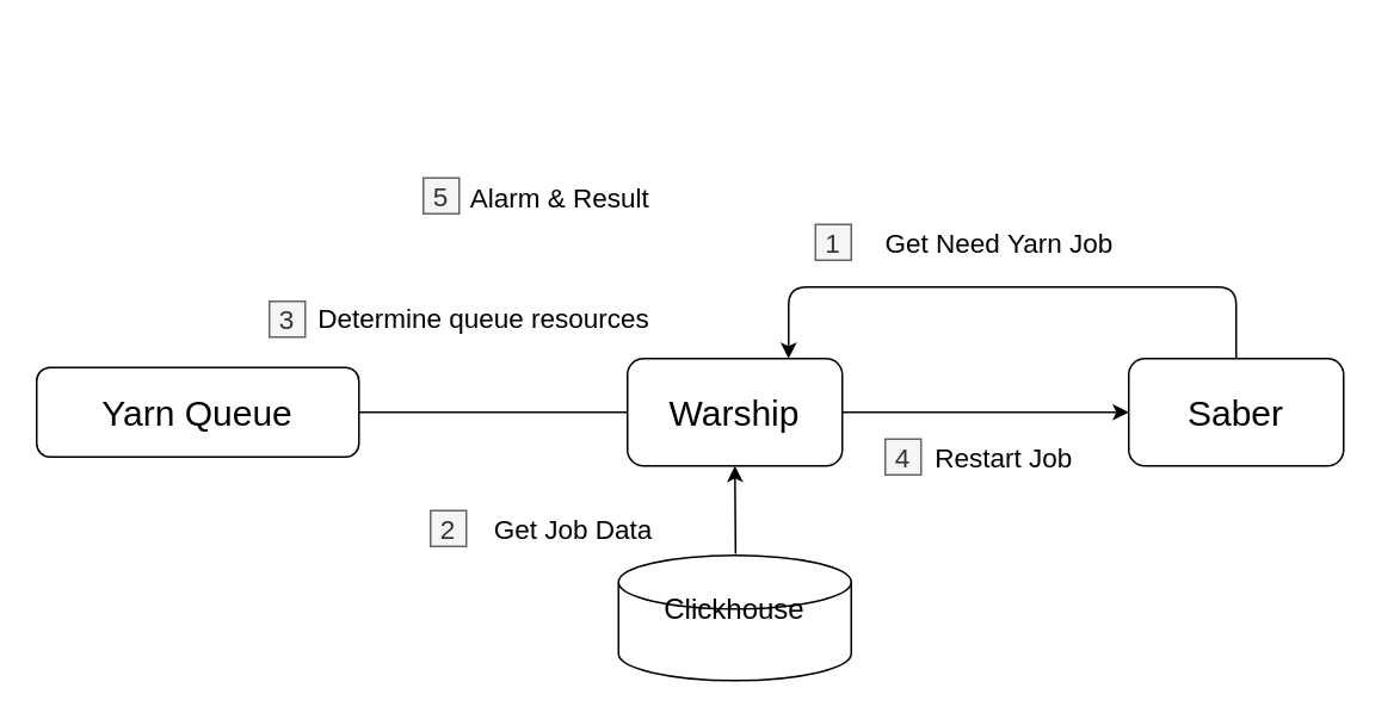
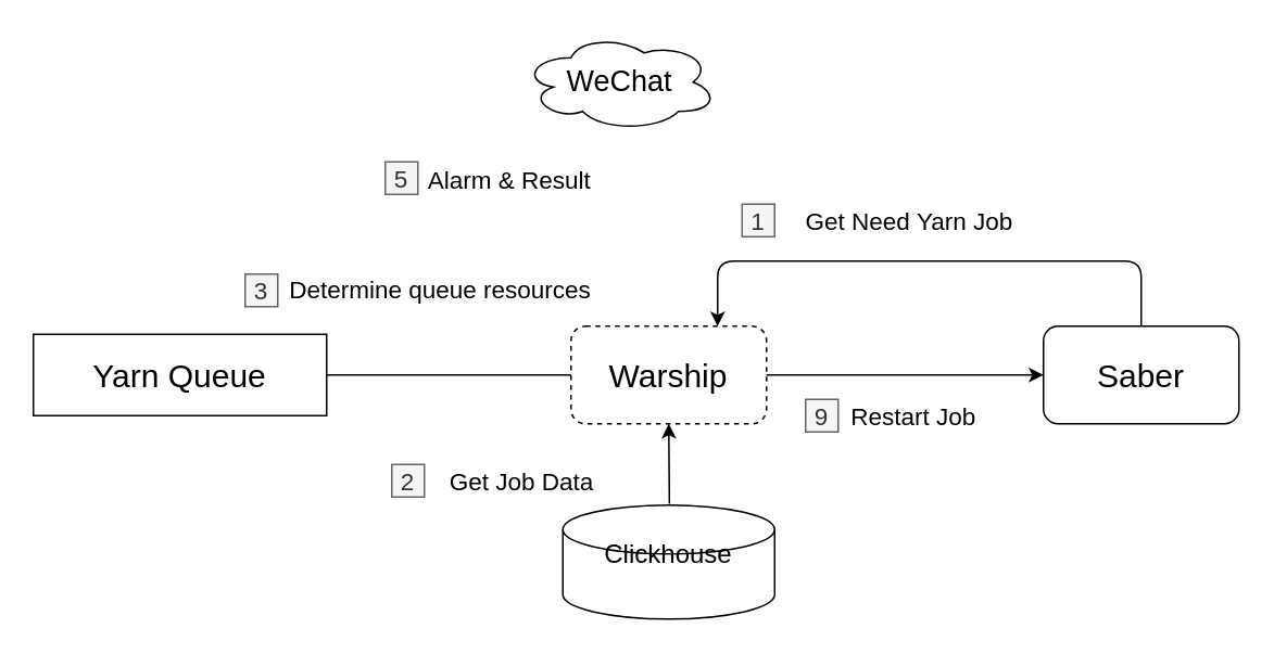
  <mxCell id="0" />
  <mxCell id="1" parent="0" />
  <mxCell id="2" value="" style="shape=cylinder2;whiteSpace=wrap;html=1;boundedLbl=1;backgroundOutline=1;size=15;" vertex="1" parent="1"><mxGeometry x="345" y="310" width="130" height="70" as="geometry" /></mxCell>
- <mxCell id="3" value="&lt;font style=&quot;font-size: 20px&quot;&gt;Warship&lt;/font&gt;" style="rounded=1;whiteSpace=wrap;html=1;" vertex="1" parent="1"><mxGeometry x="350" y="200" width="120" height="60" as="geometry" /></mxCell>
+ <mxCell id="3" value="&lt;font style=&quot;font-size: 20px&quot;&gt;Warship&lt;/font&gt;" style="rounded=1;whiteSpace=wrap;html=1;dashed=1;" vertex="1" parent="1"><mxGeometry x="350" y="200" width="120" height="60" as="geometry" /></mxCell>
  <mxCell id="4" value="&lt;font style=&quot;font-size: 15px&quot;&gt;Get Job Data&lt;/font&gt;" style="text;html=1;strokeColor=none;fillColor=none;align=center;verticalAlign=middle;whiteSpace=wrap;rounded=0;" vertex="1" parent="1"><mxGeometry x="250" y="280" width="140" height="30" as="geometry" /></mxCell>
- <mxCell id="5" value="&lt;font style=&quot;font-size: 20px&quot;&gt;Yarn Queue&lt;/font&gt;" style="rounded=1;whiteSpace=wrap;html=1;" vertex="1" parent="1"><mxGeometry x="20" y="205" width="180" height="50" as="geometry" /></mxCell>
+ <mxCell id="5" value="&lt;font style=&quot;font-size: 20px&quot;&gt;Yarn Queue&lt;/font&gt;" style="whiteSpace=wrap;html=1;rounded=0;" vertex="1" parent="1"><mxGeometry x="20" y="205" width="180" height="50" as="geometry" /></mxCell>
  <mxCell id="6" value="" style="endArrow=none;html=1;exitX=1;exitY=0.5;exitDx=0;exitDy=0;entryX=0;entryY=0.5;entryDx=0;entryDy=0;" edge="1" parent="1" source="5" target="3"><mxGeometry width="50" height="50" relative="1" as="geometry"><mxPoint x="620" y="190" as="sourcePoint" /><mxPoint x="670" y="140" as="targetPoint" /></mxGeometry></mxCell>
  <mxCell id="7" value="&lt;div&gt;&lt;span style=&quot;font-size: 15px&quot;&gt;Determine queue resources&lt;/span&gt;&lt;/div&gt;&lt;div&gt;&lt;br&gt;&lt;/div&gt;" style="text;html=1;strokeColor=none;fillColor=none;align=center;verticalAlign=middle;whiteSpace=wrap;rounded=0;" vertex="1" parent="1"><mxGeometry x="160" y="170" width="220" height="30" as="geometry" /></mxCell>
- <mxCell id="8" value="&lt;font style=&quot;font-size: 20px&quot;&gt;Saber&lt;/font&gt;" style="rounded=1;whiteSpace=wrap;html=1;" vertex="1" parent="1"><mxGeometry x="630" y="200" width="120" height="60" as="geometry" /></mxCell>
+ <mxCell id="8" value="&lt;font style=&quot;font-size: 20px&quot;&gt;Saber&lt;/font&gt;" style="rounded=1;whiteSpace=wrap;html=1;" vertex="1" parent="1"><mxGeometry x="640" y="200" width="120" height="60" as="geometry" /></mxCell>
  <mxCell id="9" value="" style="edgeStyle=elbowEdgeStyle;elbow=vertical;endArrow=classic;html=1;exitX=0.5;exitY=0;exitDx=0;exitDy=0;entryX=0.75;entryY=0;entryDx=0;entryDy=0;" edge="1" parent="1" source="8" target="3"><mxGeometry width="50" height="50" relative="1" as="geometry"><mxPoint x="640" y="360" as="sourcePoint" /><mxPoint x="430" y="130" as="targetPoint" /><Array as="points"><mxPoint x="540" y="160" /></Array></mxGeometry></mxCell>
  <mxCell id="10" value="" style="endArrow=classic;html=1;exitX=1;exitY=0.5;exitDx=0;exitDy=0;entryX=0;entryY=0.5;entryDx=0;entryDy=0;" edge="1" parent="1" source="3" target="8"><mxGeometry width="50" height="50" relative="1" as="geometry"><mxPoint x="600" y="340" as="sourcePoint" /><mxPoint x="650" y="290" as="targetPoint" /></mxGeometry></mxCell>
  <mxCell id="11" value="&lt;font style=&quot;font-size: 15px&quot;&gt;Get Need&amp;nbsp;Yarn Job&amp;nbsp;&lt;/font&gt;" style="text;html=1;strokeColor=none;fillColor=none;align=center;verticalAlign=middle;whiteSpace=wrap;rounded=0;" vertex="1" parent="1"><mxGeometry x="470" y="120" width="180" height="30" as="geometry" /></mxCell>
  <mxCell id="12" value="&lt;font style=&quot;font-size: 15px&quot;&gt;Restart Job&lt;/font&gt;" style="text;html=1;strokeColor=none;fillColor=none;align=center;verticalAlign=middle;whiteSpace=wrap;rounded=0;" vertex="1" parent="1"><mxGeometry x="497.5" y="240" width="125" height="30" as="geometry" /></mxCell>
  <mxCell id="13" value="&lt;font style=&quot;font-size: 15px&quot;&gt;2&lt;/font&gt;" style="text;html=1;strokeColor=#666666;fillColor=#f5f5f5;align=center;verticalAlign=middle;whiteSpace=wrap;rounded=0;fontColor=#333333;" vertex="1" parent="1"><mxGeometry x="240" y="285" width="20" height="20" as="geometry" /></mxCell>
  <mxCell id="14" value="&lt;font style=&quot;font-size: 15px&quot;&gt;1&lt;/font&gt;" style="text;html=1;strokeColor=#666666;fillColor=#f5f5f5;align=center;verticalAlign=middle;whiteSpace=wrap;rounded=0;fontColor=#333333;" vertex="1" parent="1"><mxGeometry x="455" y="125" width="20" height="20" as="geometry" /></mxCell>
  <mxCell id="15" value="&lt;font style=&quot;font-size: 15px&quot;&gt;3&lt;/font&gt;" style="text;html=1;strokeColor=#666666;fillColor=#f5f5f5;align=center;verticalAlign=middle;whiteSpace=wrap;rounded=0;fontColor=#333333;" vertex="1" parent="1"><mxGeometry x="150" y="168" width="20" height="20" as="geometry" /></mxCell>
- <mxCell id="16" value="&lt;font style=&quot;font-size: 15px&quot;&gt;4&lt;/font&gt;" style="text;html=1;strokeColor=#666666;fillColor=#f5f5f5;align=center;verticalAlign=middle;whiteSpace=wrap;rounded=0;fontColor=#333333;" vertex="1" parent="1"><mxGeometry x="494" y="245" width="20" height="20" as="geometry" /></mxCell>
+ <mxCell id="16" value="&lt;font style=&quot;font-size: 15px&quot;&gt;9&lt;/font&gt;" style="text;html=1;strokeColor=#666666;fillColor=#f5f5f5;align=center;verticalAlign=middle;whiteSpace=wrap;rounded=0;fontColor=#333333;" vertex="1" parent="1"><mxGeometry x="494" y="245" width="20" height="20" as="geometry" /></mxCell>
  <mxCell id="17" value="" style="endArrow=classic;html=1;exitX=0.503;exitY=-0.012;exitDx=0;exitDy=0;exitPerimeter=0;entryX=0.5;entryY=1;entryDx=0;entryDy=0;" edge="1" parent="1" source="2" target="3"><mxGeometry width="50" height="50" relative="1" as="geometry"><mxPoint x="530" y="390" as="sourcePoint" /><mxPoint x="580" y="340" as="targetPoint" /></mxGeometry></mxCell>
  <mxCell id="18" value="&lt;font style=&quot;font-size: 16px&quot;&gt;Clickhouse&lt;/font&gt;" style="text;html=1;strokeColor=none;fillColor=none;align=center;verticalAlign=middle;whiteSpace=wrap;rounded=0;" vertex="1" parent="1"><mxGeometry x="355" y="325" width="110" height="30" as="geometry" /></mxCell>
+ <mxCell id="19" value="&lt;font style=&quot;font-size: 18px&quot;&gt;WeChat&lt;/font&gt;" style="ellipse;shape=cloud;whiteSpace=wrap;html=1;" vertex="1" parent="1"><mxGeometry x="320" y="20" width="120" height="60" as="geometry" /></mxCell>
  <mxCell id="20" value="&lt;div&gt;&lt;span style=&quot;font-size: 15px&quot;&gt;Alarm &amp;amp; Result&lt;/span&gt;&lt;/div&gt;" style="text;html=1;strokeColor=none;fillColor=none;align=center;verticalAlign=middle;whiteSpace=wrap;rounded=0;" vertex="1" parent="1"><mxGeometry x="250" y="95" width="125" height="30" as="geometry" /></mxCell>
  <mxCell id="21" value="&lt;span style=&quot;font-size: 15px&quot;&gt;5&lt;/span&gt;" style="text;html=1;strokeColor=#666666;fillColor=#f5f5f5;align=center;verticalAlign=middle;whiteSpace=wrap;rounded=0;fontColor=#333333;" vertex="1" parent="1"><mxGeometry x="236" y="99" width="20" height="20" as="geometry" /></mxCell>
